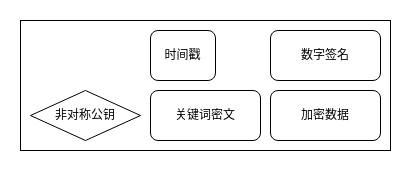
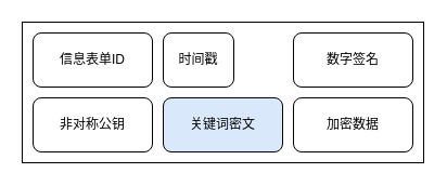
  <mxCell id="0" />
  <mxCell id="1" parent="0" />
  <mxCell id="2" value="" style="rounded=0;whiteSpace=wrap;html=1;" vertex="1" parent="1"><mxGeometry x="20" y="20" width="370" height="130" as="geometry" /></mxCell>
  <mxCell id="3" value="时间戳" style="rounded=1;whiteSpace=wrap;html=1;" vertex="1" parent="1"><mxGeometry x="150" y="30" width="65" height="50" as="geometry" /></mxCell>
+ <mxCell id="4" value="信息表单ID" style="rounded=1;whiteSpace=wrap;html=1;" vertex="1" parent="1"><mxGeometry x="30" y="30" width="110" height="50" as="geometry" /></mxCell>
  <mxCell id="5" value="数字签名" style="rounded=1;whiteSpace=wrap;html=1;" vertex="1" parent="1"><mxGeometry x="270" y="30" width="110" height="50" as="geometry" /></mxCell>
- <mxCell id="6" value="非对称公钥" style="rhombus;whiteSpace=wrap;html=1;" vertex="1" parent="1"><mxGeometry x="30" y="90" width="110" height="50" as="geometry" /></mxCell>
- <mxCell id="7" value="关键词密文" style="rounded=1;whiteSpace=wrap;html=1;" vertex="1" parent="1"><mxGeometry x="150" y="90" width="110" height="50" as="geometry" /></mxCell>
+ <mxCell id="6" value="非对称公钥" style="rounded=1;whiteSpace=wrap;html=1;" vertex="1" parent="1"><mxGeometry x="30" y="90" width="110" height="50" as="geometry" /></mxCell>
+ <mxCell id="7" value="关键词密文" style="rounded=1;whiteSpace=wrap;html=1;fillColor=#dae8fc;" vertex="1" parent="1"><mxGeometry x="150" y="90" width="110" height="50" as="geometry" /></mxCell>
  <mxCell id="8" value="加密数据" style="rounded=1;whiteSpace=wrap;html=1;" vertex="1" parent="1"><mxGeometry x="270" y="90" width="110" height="50" as="geometry" /></mxCell>
